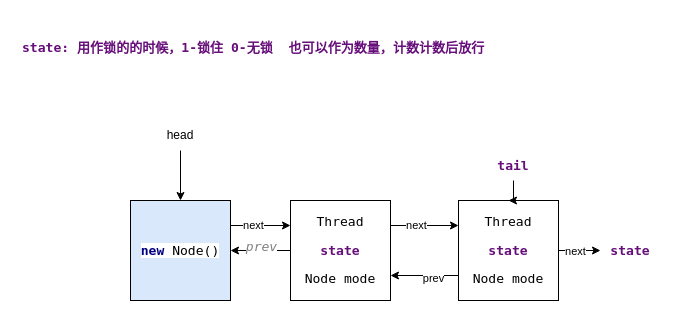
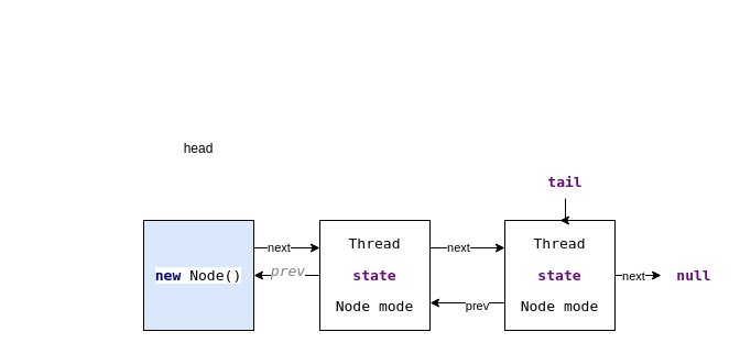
  <mxCell id="0" />
  <mxCell id="1" parent="0" />
  <mxCell id="2" value="&lt;pre style=&quot;background-color: rgb(255, 255, 255); font-family: &amp;quot;JetBrains Mono&amp;quot;, monospace; font-size: 9.8pt;&quot;&gt;&lt;pre style=&quot;font-family: &amp;quot;JetBrains Mono&amp;quot;, monospace; font-size: 9.8pt;&quot;&gt;&lt;span style=&quot;color:#000080;font-weight:bold;&quot;&gt;new &lt;/span&gt;Node()&lt;/pre&gt;&lt;/pre&gt;" style="rounded=0;whiteSpace=wrap;html=1;fillColor=#dae8fc;" vertex="1" parent="1"><mxGeometry x="130" y="200" width="100" height="100" as="geometry" /></mxCell>
- <mxCell id="3" value="" style="edgeStyle=orthogonalEdgeStyle;rounded=0;orthogonalLoop=1;jettySize=auto;html=1;" edge="1" parent="1" source="4" target="2"><mxGeometry relative="1" as="geometry" /></mxCell>
  <mxCell id="4" value="head" style="text;html=1;strokeColor=none;fillColor=none;align=center;verticalAlign=middle;whiteSpace=wrap;rounded=0;" vertex="1" parent="1"><mxGeometry x="150" y="120" width="60" height="30" as="geometry" /></mxCell>
  <mxCell id="5" value="" style="edgeStyle=orthogonalEdgeStyle;rounded=0;orthogonalLoop=1;jettySize=auto;html=1;" edge="1" parent="1" target="2"><mxGeometry relative="1" as="geometry"><mxPoint x="280" y="250" as="sourcePoint" /><Array as="points"><mxPoint x="290" y="250" /><mxPoint x="290" y="250" /></Array></mxGeometry></mxCell>
  <mxCell id="6" value="&lt;pre style=&quot;font-family: &amp;quot;JetBrains Mono&amp;quot;, monospace; font-size: 9.8pt;&quot;&gt;&lt;span style=&quot;color:#808080;font-style:italic;&quot;&gt;prev&lt;/span&gt;&lt;/pre&gt;" style="edgeLabel;html=1;align=center;verticalAlign=middle;resizable=0;points=[];" vertex="1" connectable="0" parent="5"><mxGeometry x="-0.033" y="3" relative="1" as="geometry"><mxPoint x="-6" y="-8" as="offset" /></mxGeometry></mxCell>
  <mxCell id="7" value="&lt;pre style=&quot;background-color: rgb(255, 255, 255); font-family: &amp;quot;JetBrains Mono&amp;quot;, monospace; font-size: 9.8pt;&quot;&gt;Thread&lt;/pre&gt;&lt;pre style=&quot;background-color: rgb(255, 255, 255); font-family: &amp;quot;JetBrains Mono&amp;quot;, monospace; font-size: 9.8pt;&quot;&gt;&lt;pre style=&quot;font-family: &amp;quot;JetBrains Mono&amp;quot;, monospace; font-size: 9.8pt;&quot;&gt;&lt;span style=&quot;color:#660e7a;font-weight:bold;&quot;&gt;state&lt;/span&gt;&lt;/pre&gt;&lt;/pre&gt;&lt;pre style=&quot;background-color: rgb(255, 255, 255); font-family: &amp;quot;JetBrains Mono&amp;quot;, monospace; font-size: 9.8pt;&quot;&gt;Node mode&lt;/pre&gt;" style="rounded=0;whiteSpace=wrap;html=1;" vertex="1" parent="1"><mxGeometry x="290" y="200" width="100" height="100" as="geometry" /></mxCell>
  <mxCell id="8" value="" style="endArrow=classic;html=1;rounded=0;exitX=1;exitY=0.25;exitDx=0;exitDy=0;entryX=0;entryY=0.25;entryDx=0;entryDy=0;" edge="1" parent="1" source="2" target="7"><mxGeometry width="50" height="50" relative="1" as="geometry"><mxPoint x="340" y="290" as="sourcePoint" /><mxPoint x="390" y="240" as="targetPoint" /></mxGeometry></mxCell>
  <mxCell id="9" value="next" style="edgeLabel;html=1;align=center;verticalAlign=middle;resizable=0;points=[];" vertex="1" connectable="0" parent="8"><mxGeometry x="-0.267" y="1" relative="1" as="geometry"><mxPoint as="offset" /></mxGeometry></mxCell>
  <mxCell id="10" value="" style="edgeStyle=orthogonalEdgeStyle;rounded=0;orthogonalLoop=1;jettySize=auto;html=1;" edge="1" parent="1" source="12" target="19"><mxGeometry relative="1" as="geometry" /></mxCell>
  <mxCell id="11" value="next" style="edgeLabel;html=1;align=center;verticalAlign=middle;resizable=0;points=[];" vertex="1" connectable="0" parent="10"><mxGeometry x="-0.238" relative="1" as="geometry"><mxPoint as="offset" /></mxGeometry></mxCell>
  <mxCell id="12" value="&lt;pre style=&quot;background-color: rgb(255, 255, 255); font-family: &amp;quot;JetBrains Mono&amp;quot;, monospace; font-size: 9.8pt;&quot;&gt;Thread&lt;/pre&gt;&lt;pre style=&quot;background-color: rgb(255, 255, 255); font-family: &amp;quot;JetBrains Mono&amp;quot;, monospace; font-size: 9.8pt;&quot;&gt;&lt;pre style=&quot;font-family: &amp;quot;JetBrains Mono&amp;quot;, monospace; font-size: 9.8pt;&quot;&gt;&lt;span style=&quot;color:#660e7a;font-weight:bold;&quot;&gt;state&lt;/span&gt;&lt;/pre&gt;&lt;/pre&gt;&lt;pre style=&quot;background-color: rgb(255, 255, 255); font-family: &amp;quot;JetBrains Mono&amp;quot;, monospace; font-size: 9.8pt;&quot;&gt;Node mode&lt;/pre&gt;" style="rounded=0;whiteSpace=wrap;html=1;" vertex="1" parent="1"><mxGeometry x="458" y="200" width="100" height="100" as="geometry" /></mxCell>
  <mxCell id="13" value="" style="endArrow=classic;html=1;rounded=0;exitX=1;exitY=0.25;exitDx=0;exitDy=0;entryX=0;entryY=0.25;entryDx=0;entryDy=0;" edge="1" parent="1" source="7" target="12"><mxGeometry width="50" height="50" relative="1" as="geometry"><mxPoint x="240" y="225" as="sourcePoint" /><mxPoint x="300" y="225" as="targetPoint" /></mxGeometry></mxCell>
  <mxCell id="14" value="next" style="edgeLabel;html=1;align=center;verticalAlign=middle;resizable=0;points=[];" vertex="1" connectable="0" parent="13"><mxGeometry x="-0.267" y="1" relative="1" as="geometry"><mxPoint as="offset" /></mxGeometry></mxCell>
  <mxCell id="15" value="" style="endArrow=classic;html=1;rounded=0;exitX=0;exitY=0.75;exitDx=0;exitDy=0;entryX=1;entryY=0.75;entryDx=0;entryDy=0;" edge="1" parent="1" source="12" target="7"><mxGeometry width="50" height="50" relative="1" as="geometry"><mxPoint x="450" y="240" as="sourcePoint" /><mxPoint x="370" y="350" as="targetPoint" /></mxGeometry></mxCell>
  <mxCell id="16" value="prev" style="edgeLabel;html=1;align=center;verticalAlign=middle;resizable=0;points=[];" vertex="1" connectable="0" parent="15"><mxGeometry x="-0.235" y="2" relative="1" as="geometry"><mxPoint as="offset" /></mxGeometry></mxCell>
  <mxCell id="17" value="" style="edgeStyle=orthogonalEdgeStyle;rounded=0;orthogonalLoop=1;jettySize=auto;html=1;" edge="1" parent="1" source="18" target="12"><mxGeometry relative="1" as="geometry" /></mxCell>
  <mxCell id="18" value="&lt;pre style=&quot;background-color: rgb(255, 255, 255); font-family: &amp;quot;JetBrains Mono&amp;quot;, monospace; font-size: 9.8pt;&quot;&gt;&lt;span style=&quot;color:#660e7a;font-weight:bold;&quot;&gt;tail&lt;/span&gt;&lt;/pre&gt;" style="text;html=1;strokeColor=none;fillColor=none;align=center;verticalAlign=middle;whiteSpace=wrap;rounded=0;" vertex="1" parent="1"><mxGeometry x="483" y="150" width="60" height="30" as="geometry" /></mxCell>
- <mxCell id="19" value="&lt;pre style=&quot;background-color: rgb(255, 255, 255); font-family: &amp;quot;JetBrains Mono&amp;quot;, monospace; font-size: 9.8pt;&quot;&gt;&lt;span style=&quot;color:#660e7a;font-weight:bold;&quot;&gt;state&lt;/span&gt;&lt;/pre&gt;" style="text;html=1;strokeColor=none;fillColor=none;align=center;verticalAlign=middle;whiteSpace=wrap;rounded=0;" vertex="1" parent="1"><mxGeometry x="600" y="235" width="60" height="30" as="geometry" /></mxCell>
- <mxCell id="20" value="&lt;pre style=&quot;background-color: rgb(255, 255, 255); font-family: &amp;quot;JetBrains Mono&amp;quot;, monospace; font-size: 9.8pt;&quot;&gt;&lt;span style=&quot;color:#660e7a;font-weight:bold;&quot;&gt;state: 用作锁的的时候，1-锁住 0-无锁  也可以作为数量，计数计数后放行&lt;/span&gt;&lt;/pre&gt;" style="text;html=1;strokeColor=none;fillColor=none;align=left;verticalAlign=top;whiteSpace=wrap;rounded=0;horizontal=1;" vertex="1" parent="1"><mxGeometry x="20" y="20" width="510" height="50" as="geometry" /></mxCell>
+ <mxCell id="19" value="&lt;pre style=&quot;background-color: rgb(255, 255, 255); font-family: &amp;quot;JetBrains Mono&amp;quot;, monospace; font-size: 9.8pt;&quot;&gt;&lt;span style=&quot;color:#660e7a;font-weight:bold;&quot;&gt;null&lt;/span&gt;&lt;/pre&gt;" style="text;html=1;strokeColor=none;fillColor=none;align=center;verticalAlign=middle;whiteSpace=wrap;rounded=0;" vertex="1" parent="1"><mxGeometry x="600" y="235" width="60" height="30" as="geometry" /></mxCell>
